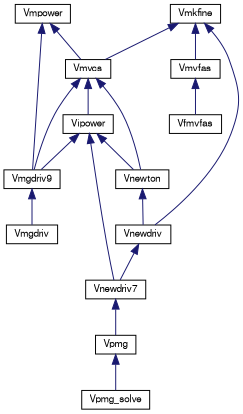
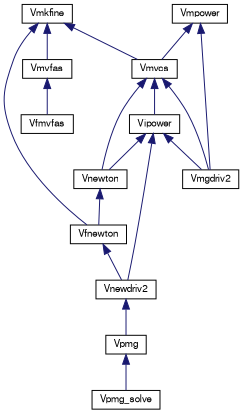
  digraph {
    rankdir=TB
    node [color=black fillcolor=white fontname=FreeSans fontsize=10 shape=record style=filled]
    edge [color=midnightblue dir=back fontname=FreeSans fontsize=10 labelfontname=FreeSans labelfontsize=10 style=solid]
    n1 [height=0.2 label=Vmkfine width=0.4]
-   n2 [height=0.2 label=Vnewdriv width=0.4]
+   n2 [height=0.2 label=Vfnewton width=0.4]
    n3 [height=0.2 label=Vmvcs width=0.4]
    n4 [height=0.2 label=Vmvfas width=0.4]
    n5 [height=0.2 label=Vfmvfas width=0.4]
-   n6 [height=0.2 label=Vnewdriv7 width=0.4]
-   n7 [height=0.2 label=Vmgdriv9 width=0.4]
+   n6 [height=0.2 label=Vnewdriv2 width=0.4]
+   n7 [height=0.2 label=Vmgdriv2 width=0.4]
    n8 [height=0.2 label=Vipower width=0.4]
    n9 [height=0.2 label=Vnewton width=0.4]
-   n10 [height=0.2 label=Vmgdriv width=0.4]
    n11 [height=0.2 label=Vpmg_solve width=0.4]
    n12 [height=0.2 label=Vpmg width=0.4]
    n13 [height=0.2 label=Vmpower width=0.4]
    n1 -> n2
    n1 -> n3
    n1 -> n4
    n2 -> n6
    n3 -> n7
    n3 -> n8
    n3 -> n9
    n4 -> n5
    n6 -> n12
-   n7 -> n10
    n8 -> n6
    n8 -> n7
    n8 -> n9
    n9 -> n2
    n12 -> n11
    n13 -> n3
    n13 -> n7
  }
